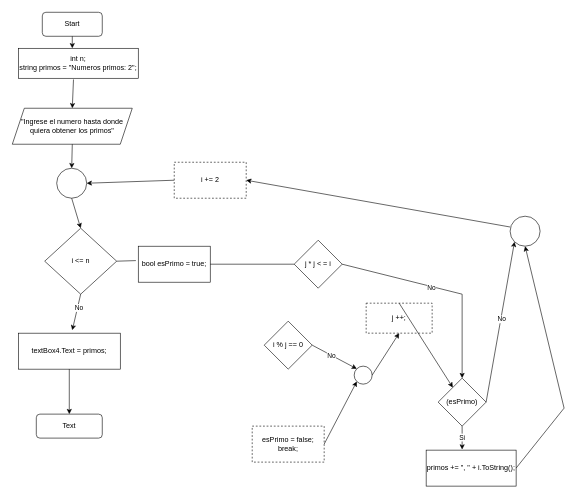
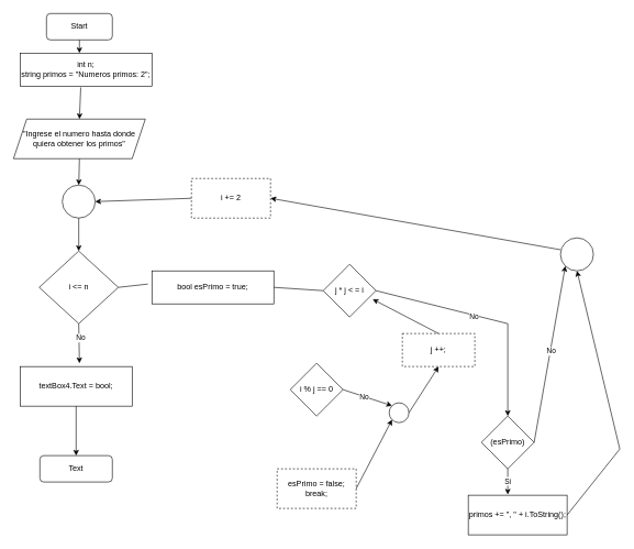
  <mxCell id="0" />
  <mxCell id="1" parent="0" />
  <mxCell id="2" value="Start" style="rounded=1;whiteSpace=wrap;html=1;" vertex="1" parent="1"><mxGeometry x="70" y="20" width="100" height="40" as="geometry" /></mxCell>
  <mxCell id="3" value="" style="endArrow=classic;html=1;rounded=0;exitX=0.5;exitY=1;exitDx=0;exitDy=0;" edge="1" parent="1" source="2"><mxGeometry width="50" height="50" relative="1" as="geometry"><mxPoint x="80" y="200" as="sourcePoint" /><mxPoint x="120" y="80" as="targetPoint" /></mxGeometry></mxCell>
  <mxCell id="4" value="&lt;div&gt;int n;&lt;br&gt;&lt;/div&gt;&lt;div&gt;string primos = &quot;Numeros primos: 2&quot;;&lt;br&gt;&lt;/div&gt;" style="rounded=0;whiteSpace=wrap;html=1;" vertex="1" parent="1"><mxGeometry x="30" y="80" width="200" height="50" as="geometry" /></mxCell>
  <mxCell id="5" value="&quot;Ingrese el numero hasta donde quiera obtener los primos&quot;" style="shape=parallelogram;perimeter=parallelogramPerimeter;whiteSpace=wrap;html=1;fixedSize=1;" vertex="1" parent="1"><mxGeometry x="20" y="180" width="200" height="60" as="geometry" /></mxCell>
  <mxCell id="6" value="" style="endArrow=classic;html=1;rounded=0;exitX=0.46;exitY=1.04;exitDx=0;exitDy=0;exitPerimeter=0;entryX=0.5;entryY=0;entryDx=0;entryDy=0;" edge="1" parent="1" source="4" target="5"><mxGeometry width="50" height="50" relative="1" as="geometry"><mxPoint x="260" y="370" as="sourcePoint" /><mxPoint x="310" y="320" as="targetPoint" /></mxGeometry></mxCell>
  <mxCell id="7" value="" style="ellipse;whiteSpace=wrap;html=1;aspect=fixed;" vertex="1" parent="1"><mxGeometry x="94" y="280" width="50" height="50" as="geometry" /></mxCell>
  <mxCell id="8" value="" style="endArrow=classic;html=1;rounded=0;exitX=0.5;exitY=1;exitDx=0;exitDy=0;entryX=0.5;entryY=0;entryDx=0;entryDy=0;" edge="1" parent="1" source="5" target="7"><mxGeometry width="50" height="50" relative="1" as="geometry"><mxPoint x="280" y="310" as="sourcePoint" /><mxPoint x="330" y="260" as="targetPoint" /></mxGeometry></mxCell>
- <mxCell id="9" value="i &amp;lt;= n" style="rhombus;whiteSpace=wrap;html=1;" vertex="1" parent="1"><mxGeometry x="74" y="380" width="120" height="110" as="geometry" /></mxCell>
+ <mxCell id="9" value="i &amp;lt;= n" style="rhombus;whiteSpace=wrap;html=1;" vertex="1" parent="1"><mxGeometry x="59" y="380" width="120" height="110" as="geometry" /></mxCell>
  <mxCell id="10" value="i += 2" style="rounded=0;whiteSpace=wrap;html=1;dashed=1;" vertex="1" parent="1"><mxGeometry x="290" y="270" width="120" height="60" as="geometry" /></mxCell>
  <mxCell id="11" value="" style="endArrow=classic;html=1;rounded=0;exitX=0.5;exitY=1;exitDx=0;exitDy=0;entryX=0.5;entryY=0;entryDx=0;entryDy=0;" edge="1" parent="1" source="7" target="9"><mxGeometry width="50" height="50" relative="1" as="geometry"><mxPoint x="-140" y="440" as="sourcePoint" /><mxPoint x="-90" y="390" as="targetPoint" /></mxGeometry></mxCell>
  <mxCell id="12" value="" style="endArrow=none;html=1;rounded=0;exitX=1;exitY=0.5;exitDx=0;exitDy=0;entryX=-0.033;entryY=0.4;entryDx=0;entryDy=0;entryPerimeter=0;" edge="1" parent="1" source="9" target="20"><mxGeometry width="50" height="50" relative="1" as="geometry"><mxPoint x="280" y="440" as="sourcePoint" /><mxPoint x="200" y="510" as="targetPoint" /></mxGeometry></mxCell>
  <mxCell id="13" value="" style="endArrow=classic;html=1;rounded=0;exitX=0.5;exitY=1;exitDx=0;exitDy=0;" edge="1" parent="1" source="9"><mxGeometry width="50" height="50" relative="1" as="geometry"><mxPoint x="100" y="660" as="sourcePoint" /><mxPoint x="120" y="550" as="targetPoint" /></mxGeometry></mxCell>
  <mxCell id="14" value="No" style="edgeLabel;html=1;align=center;verticalAlign=middle;resizable=0;points=[];" vertex="1" connectable="0" parent="13"><mxGeometry x="-0.266" y="2" relative="1" as="geometry"><mxPoint as="offset" /></mxGeometry></mxCell>
  <mxCell id="15" value="j * j &amp;lt; = i" style="rhombus;whiteSpace=wrap;html=1;" vertex="1" parent="1"><mxGeometry x="490" y="400" width="80" height="80" as="geometry" /></mxCell>
  <mxCell id="16" value="" style="endArrow=classic;html=1;rounded=0;exitX=0;exitY=0.5;exitDx=0;exitDy=0;entryX=1;entryY=0.5;entryDx=0;entryDy=0;" edge="1" parent="1" source="10" target="7"><mxGeometry width="50" height="50" relative="1" as="geometry"><mxPoint x="300" y="430" as="sourcePoint" /><mxPoint x="350" y="380" as="targetPoint" /></mxGeometry></mxCell>
  <mxCell id="17" value="Text" style="rounded=1;whiteSpace=wrap;html=1;" vertex="1" parent="1"><mxGeometry x="60" y="690" width="110" height="40" as="geometry" /></mxCell>
- <mxCell id="18" value="textBox4.Text = primos;" style="rounded=0;whiteSpace=wrap;html=1;" vertex="1" parent="1"><mxGeometry x="30" y="555" width="170" height="60" as="geometry" /></mxCell>
+ <mxCell id="18" value="textBox4.Text = bool;" style="rounded=0;whiteSpace=wrap;html=1;" vertex="1" parent="1"><mxGeometry x="30" y="555" width="170" height="60" as="geometry" /></mxCell>
  <mxCell id="19" value="" style="endArrow=classic;html=1;rounded=0;exitX=0.5;exitY=1;exitDx=0;exitDy=0;" edge="1" parent="1" source="18"><mxGeometry width="50" height="50" relative="1" as="geometry"><mxPoint x="250" y="690" as="sourcePoint" /><mxPoint x="115" y="690" as="targetPoint" /></mxGeometry></mxCell>
- <mxCell id="20" value="bool esPrimo = true;" style="rounded=0;whiteSpace=wrap;html=1;" vertex="1" parent="1"><mxGeometry x="230" y="410" width="120" height="60" as="geometry" /></mxCell>
+ <mxCell id="20" value="bool esPrimo = true;" style="rounded=0;whiteSpace=wrap;html=1;" vertex="1" parent="1"><mxGeometry x="230" y="410" width="185" height="50" as="geometry" /></mxCell>
  <mxCell id="21" value="" style="endArrow=none;html=1;rounded=0;exitX=1;exitY=0.5;exitDx=0;exitDy=0;entryX=0;entryY=0.5;entryDx=0;entryDy=0;" edge="1" parent="1" source="20" target="15"><mxGeometry width="50" height="50" relative="1" as="geometry"><mxPoint x="280" y="610" as="sourcePoint" /><mxPoint x="330" y="560" as="targetPoint" /></mxGeometry></mxCell>
- <mxCell id="22" value="i % j == 0" style="rhombus;whiteSpace=wrap;html=1;" vertex="1" parent="1"><mxGeometry x="440" y="535" width="80" height="80" as="geometry" /></mxCell>
+ <mxCell id="22" value="i % j == 0" style="rhombus;whiteSpace=wrap;html=1;" vertex="1" parent="1"><mxGeometry x="440" y="550" width="80" height="80" as="geometry" /></mxCell>
  <mxCell id="23" value="&lt;div&gt;esPrimo = false;&lt;/div&gt;&lt;div&gt;break;&lt;br&gt;&lt;/div&gt;" style="rounded=0;whiteSpace=wrap;html=1;dashed=1;" vertex="1" parent="1"><mxGeometry x="420" y="710" width="120" height="60" as="geometry" /></mxCell>
  <mxCell id="24" value="" style="endArrow=classic;html=1;rounded=0;exitX=1;exitY=0.5;exitDx=0;exitDy=0;entryX=0;entryY=0;entryDx=0;entryDy=0;" edge="1" parent="1" source="22" target="33"><mxGeometry width="50" height="50" relative="1" as="geometry"><mxPoint x="690" y="600" as="sourcePoint" /><mxPoint x="640" y="590" as="targetPoint" /></mxGeometry></mxCell>
  <mxCell id="25" value="No" style="edgeLabel;html=1;align=center;verticalAlign=middle;resizable=0;points=[];" vertex="1" connectable="0" parent="24"><mxGeometry x="-0.156" y="-1" relative="1" as="geometry"><mxPoint as="offset" /></mxGeometry></mxCell>
  <mxCell id="26" value="(esPrimo)" style="rhombus;whiteSpace=wrap;html=1;" vertex="1" parent="1"><mxGeometry x="730" y="630" width="80" height="80" as="geometry" /></mxCell>
  <mxCell id="27" value="primos += &quot;, &quot; + i.ToString();" style="rounded=0;whiteSpace=wrap;html=1;" vertex="1" parent="1"><mxGeometry x="710" y="750" width="150" height="60" as="geometry" /></mxCell>
  <mxCell id="28" value="Si" style="endArrow=classic;html=1;rounded=0;exitX=0.5;exitY=1;exitDx=0;exitDy=0;entryX=0.4;entryY=-0.017;entryDx=0;entryDy=0;entryPerimeter=0;" edge="1" parent="1" source="26" target="27"><mxGeometry width="50" height="50" relative="1" as="geometry"><mxPoint x="840" y="720" as="sourcePoint" /><mxPoint x="890" y="670" as="targetPoint" /></mxGeometry></mxCell>
  <mxCell id="29" value="" style="endArrow=classic;html=1;rounded=0;exitX=1;exitY=0.5;exitDx=0;exitDy=0;entryX=0.5;entryY=0;entryDx=0;entryDy=0;" edge="1" parent="1" source="15" target="26"><mxGeometry width="50" height="50" relative="1" as="geometry"><mxPoint x="670" y="530" as="sourcePoint" /><mxPoint x="840" y="560" as="targetPoint" /><Array as="points"><mxPoint x="770" y="490" /></Array></mxGeometry></mxCell>
  <mxCell id="30" value="No" style="edgeLabel;html=1;align=center;verticalAlign=middle;resizable=0;points=[];" vertex="1" connectable="0" parent="29"><mxGeometry x="-0.103" y="-2" relative="1" as="geometry"><mxPoint x="-1" as="offset" /></mxGeometry></mxCell>
  <mxCell id="31" value="" style="endArrow=classic;html=1;rounded=0;exitX=1;exitY=0.5;exitDx=0;exitDy=0;entryX=0;entryY=1;entryDx=0;entryDy=0;" edge="1" parent="1" source="23" target="33"><mxGeometry width="50" height="50" relative="1" as="geometry"><mxPoint x="630" y="710" as="sourcePoint" /><mxPoint x="650" y="690" as="targetPoint" /></mxGeometry></mxCell>
  <mxCell id="32" value="j ++;" style="rounded=0;whiteSpace=wrap;html=1;dashed=1;" vertex="1" parent="1"><mxGeometry x="610" y="505" width="110" height="50" as="geometry" /></mxCell>
  <mxCell id="33" value="" style="ellipse;whiteSpace=wrap;html=1;aspect=fixed;" vertex="1" parent="1"><mxGeometry x="590" y="610" width="30" height="30" as="geometry" /></mxCell>
  <mxCell id="34" value="" style="endArrow=classic;html=1;rounded=0;exitX=1;exitY=0.5;exitDx=0;exitDy=0;entryX=0.5;entryY=1;entryDx=0;entryDy=0;" edge="1" parent="1" source="33" target="32"><mxGeometry width="50" height="50" relative="1" as="geometry"><mxPoint x="670" y="630" as="sourcePoint" /><mxPoint x="720" y="580" as="targetPoint" /><Array as="points" /></mxGeometry></mxCell>
- <mxCell id="35" value="" style="endArrow=classic;html=1;rounded=0;exitX=0.5;exitY=0;exitDx=0;exitDy=0;" edge="1" parent="1" source="32" target="26"><mxGeometry width="50" height="50" relative="1" as="geometry"><mxPoint x="560" y="530" as="sourcePoint" /><mxPoint x="610" y="480" as="targetPoint" /></mxGeometry></mxCell>
+ <mxCell id="35" value="" style="endArrow=classic;html=1;rounded=0;exitX=0.5;exitY=0;exitDx=0;exitDy=0;entryX=0.938;entryY=0.663;entryDx=0;entryDy=0;entryPerimeter=0;" edge="1" parent="1" source="32" target="15"><mxGeometry width="50" height="50" relative="1" as="geometry"><mxPoint x="560" y="530" as="sourcePoint" /><mxPoint x="610" y="480" as="targetPoint" /></mxGeometry></mxCell>
  <mxCell id="36" value="" style="ellipse;whiteSpace=wrap;html=1;aspect=fixed;" vertex="1" parent="1"><mxGeometry x="850" y="360" width="50" height="50" as="geometry" /></mxCell>
  <mxCell id="37" value="" style="endArrow=classic;html=1;rounded=0;exitX=1;exitY=0.5;exitDx=0;exitDy=0;entryX=0.5;entryY=1;entryDx=0;entryDy=0;" edge="1" parent="1" source="27" target="36"><mxGeometry width="50" height="50" relative="1" as="geometry"><mxPoint x="910" y="760" as="sourcePoint" /><mxPoint x="940" y="590" as="targetPoint" /><Array as="points"><mxPoint x="940" y="680" /></Array></mxGeometry></mxCell>
  <mxCell id="38" value="" style="endArrow=classic;html=1;rounded=0;exitX=1;exitY=0.5;exitDx=0;exitDy=0;entryX=0;entryY=1;entryDx=0;entryDy=0;" edge="1" parent="1" source="26" target="36"><mxGeometry width="50" height="50" relative="1" as="geometry"><mxPoint x="780" y="400" as="sourcePoint" /><mxPoint x="830" y="350" as="targetPoint" /></mxGeometry></mxCell>
  <mxCell id="39" value="No" style="edgeLabel;html=1;align=center;verticalAlign=middle;resizable=0;points=[];" vertex="1" connectable="0" parent="38"><mxGeometry x="0.042" y="-1" relative="1" as="geometry"><mxPoint as="offset" /></mxGeometry></mxCell>
  <mxCell id="40" value="" style="endArrow=classic;html=1;rounded=0;exitX=0;exitY=0.36;exitDx=0;exitDy=0;exitPerimeter=0;entryX=1;entryY=0.5;entryDx=0;entryDy=0;" edge="1" parent="1" source="36" target="10"><mxGeometry width="50" height="50" relative="1" as="geometry"><mxPoint x="630" y="380" as="sourcePoint" /><mxPoint x="680" y="330" as="targetPoint" /></mxGeometry></mxCell>
